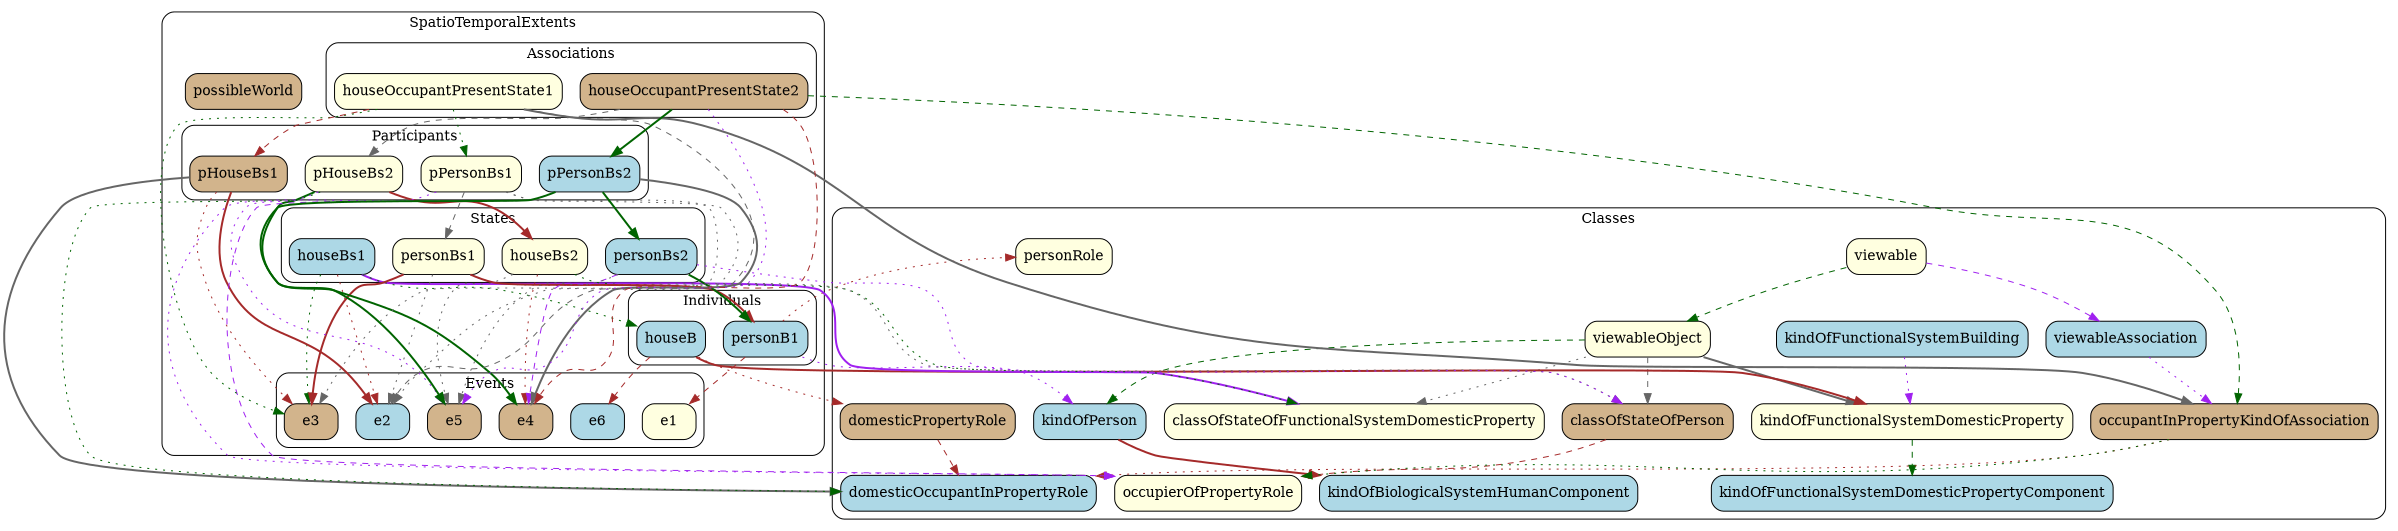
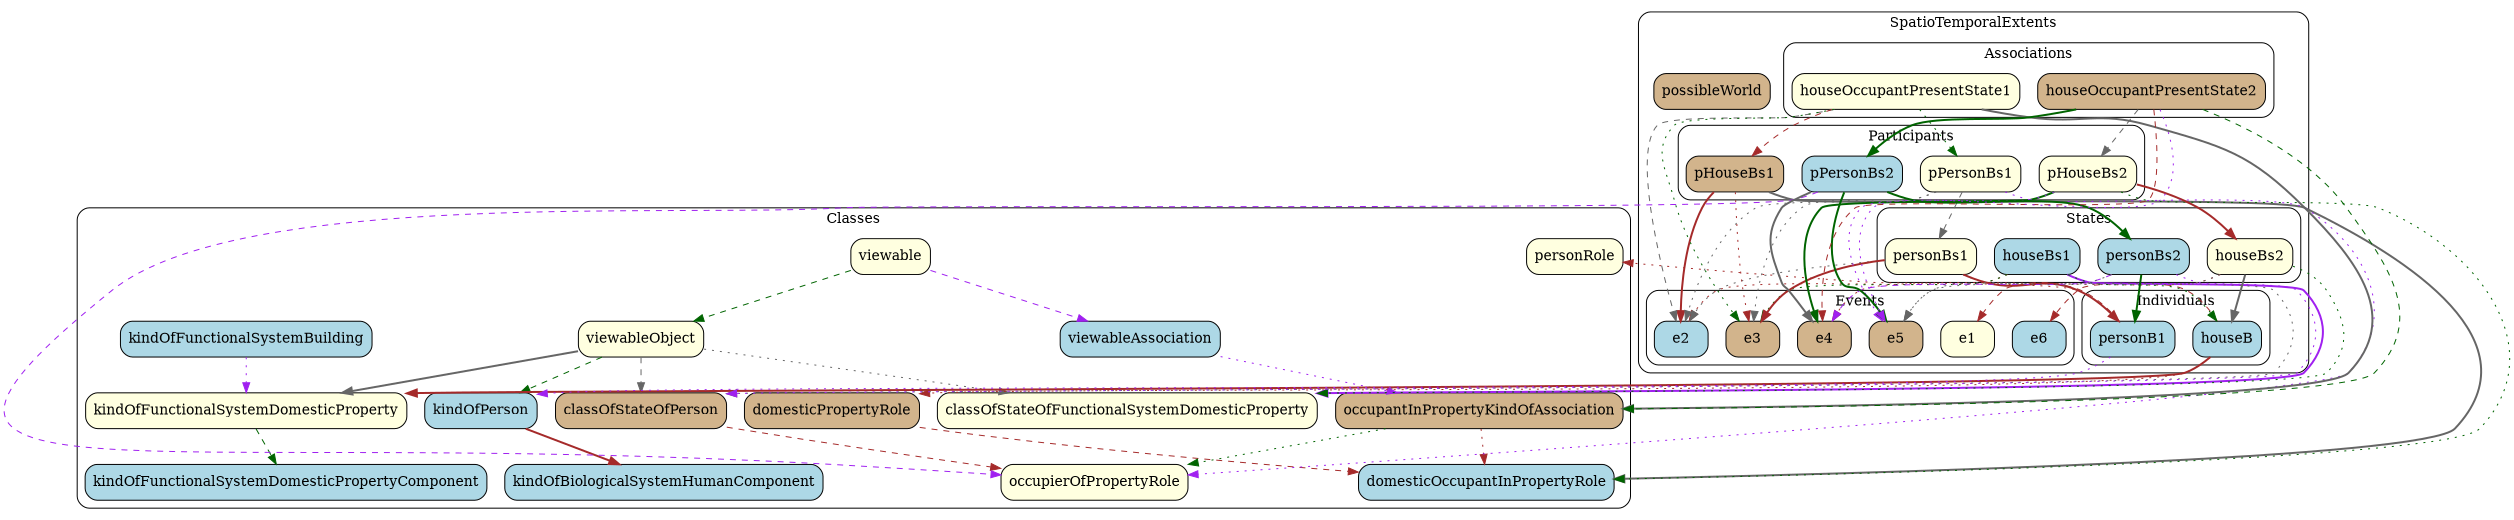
  digraph {
    rankdir=TB
    node [color=black fillcolor=lightblue shape=rect style="rounded,filled"]
    edge [color=brown style=dotted]
    classOfStateOfFunctionalSystemDomesticProperty [fillcolor=lightyellow]
    classOfStateOfPerson [fillcolor=tan]
    domesticOccupantInPropertyRole
    domesticPropertyRole [fillcolor=tan]
    kindOfBiologicalSystemHumanComponent
    kindOfFunctionalSystemBuilding
    kindOfFunctionalSystemDomesticProperty [fillcolor=lightyellow]
    kindOfFunctionalSystemDomesticPropertyComponent
    kindOfPerson
    occupantInPropertyKindOfAssociation [fillcolor=tan]
    occupierOfPropertyRole [fillcolor=lightyellow]
    personRole [fillcolor=lightyellow]
    viewable [fillcolor=lightyellow]
    viewableAssociation
    viewableObject [fillcolor=lightyellow]
    e1 [fillcolor=lightyellow]
    e2
    e3 [fillcolor=tan]
    e4 [fillcolor=tan]
    e5 [fillcolor=tan]
    e6
    houseB
    personB1
    houseBs1
    houseBs2 [fillcolor=lightyellow]
    personBs1 [fillcolor=lightyellow]
    personBs2
    pHouseBs1 [fillcolor=tan]
    pHouseBs2 [fillcolor=lightyellow]
    pPersonBs1 [fillcolor=lightyellow]
    pPersonBs2
    houseOccupantPresentState1 [fillcolor=lightyellow]
    houseOccupantPresentState2 [fillcolor=tan]
    possibleWorld [fillcolor=tan]
    subgraph cluster_1 {
      label=Classes
      style=rounded
      classOfStateOfFunctionalSystemDomesticProperty
      classOfStateOfPerson
      domesticOccupantInPropertyRole
      domesticPropertyRole
      kindOfBiologicalSystemHumanComponent
      kindOfFunctionalSystemBuilding
      kindOfFunctionalSystemDomesticProperty
      kindOfFunctionalSystemDomesticPropertyComponent
      kindOfPerson
      occupantInPropertyKindOfAssociation
      occupierOfPropertyRole
      personRole
      viewable
      viewableAssociation
      viewableObject
    }
    subgraph cluster_2 {
      label=SpatioTemporalExtents
      style=rounded
      possibleWorld
      subgraph cluster_3 {
        label=Events
        style=rounded
        e1
        e2
        e3
        e4
        e5
        e6
      }
      subgraph cluster_4 {
        label=Individuals
        style=rounded
        houseB
        personB1
      }
      subgraph cluster_5 {
        label=States
        style=rounded
        houseBs1
        houseBs2
        personBs1
        personBs2
      }
      subgraph cluster_6 {
        label=Participants
        style=rounded
        pHouseBs1
        pHouseBs2
        pPersonBs1
        pPersonBs2
      }
      subgraph cluster_7 {
        label=Associations
        style=rounded
        houseOccupantPresentState1
        houseOccupantPresentState2
      }
    }
    classOfStateOfPerson -> occupierOfPropertyRole [style=dashed]
    domesticPropertyRole -> domesticOccupantInPropertyRole [style=dashed]
    kindOfFunctionalSystemBuilding -> kindOfFunctionalSystemDomesticProperty [color=purple]
    kindOfFunctionalSystemDomesticProperty -> kindOfFunctionalSystemDomesticPropertyComponent [color=darkgreen style=dashed]
    kindOfPerson -> kindOfBiologicalSystemHumanComponent [style=bold]
    occupantInPropertyKindOfAssociation -> domesticOccupantInPropertyRole
    occupantInPropertyKindOfAssociation -> occupierOfPropertyRole [color=darkgreen]
    viewable -> viewableAssociation [color=purple style=dashed]
    viewable -> viewableObject [color=darkgreen style=dashed]
    viewableAssociation -> occupantInPropertyKindOfAssociation [color=purple]
    viewableObject -> classOfStateOfFunctionalSystemDomesticProperty [color=gray40]
    viewableObject -> classOfStateOfPerson [color=gray40 style=dashed]
    viewableObject -> kindOfFunctionalSystemDomesticProperty [color=gray40 style=bold]
    viewableObject -> kindOfPerson [color=darkgreen style=dashed]
    houseB -> domesticPropertyRole
    houseB -> kindOfFunctionalSystemDomesticProperty [style=bold]
    houseB -> e6 [style=dashed]
    personB1 -> kindOfPerson [color=purple]
    personB1 -> personRole
    personB1 -> e1 [style=dashed]
    houseBs1 -> classOfStateOfFunctionalSystemDomesticProperty [color=purple style=bold]
    houseBs1 -> e2
    houseBs1 -> e3 [color=darkgreen]
    houseBs1 -> houseB [color=darkgreen]
    houseBs2 -> classOfStateOfFunctionalSystemDomesticProperty [color=darkgreen]
    houseBs2 -> e4
    houseBs2 -> e5 [color=gray40]
+   houseBs2 -> houseB [color=gray40 style=bold]
    personBs1 -> classOfStateOfPerson [color=gray40]
    personBs1 -> e2 [color=gray40]
    personBs1 -> e3 [style=bold]
    personBs1 -> personB1 [style=bold]
    personBs2 -> classOfStateOfPerson [color=purple]
    personBs2 -> e4 [color=purple style=dashed]
    personBs2 -> e5 [color=gray40]
    personBs2 -> personB1 [color=darkgreen style=bold]
    pHouseBs1 -> domesticOccupantInPropertyRole [color=gray40 style=bold]
    pHouseBs1 -> e2 [style=bold]
    pHouseBs1 -> e3
    pHouseBs2 -> domesticOccupantInPropertyRole [color=darkgreen]
    pHouseBs2 -> e4 [color=darkgreen style=bold]
    pHouseBs2 -> e5 [color=purple]
    pHouseBs2 -> houseBs2 [style=bold]
    pPersonBs1 -> occupierOfPropertyRole [color=purple]
    pPersonBs1 -> e2 [color=gray40]
    pPersonBs1 -> e3 [color=gray40]
    pPersonBs1 -> personBs1 [color=gray40 style=dashed]
    pPersonBs2 -> occupierOfPropertyRole [color=purple style=dashed]
    pPersonBs2 -> e4 [color=gray40 style=bold]
    pPersonBs2 -> e5 [color=darkgreen style=bold]
    pPersonBs2 -> personBs2 [color=darkgreen style=bold]
    houseOccupantPresentState1 -> occupantInPropertyKindOfAssociation [color=gray40 style=bold]
    houseOccupantPresentState1 -> e2 [color=gray40 style=dashed]
    houseOccupantPresentState1 -> e3 [color=darkgreen]
    houseOccupantPresentState1 -> pHouseBs1 [style=dashed]
    houseOccupantPresentState1 -> pPersonBs1 [color=darkgreen]
    houseOccupantPresentState2 -> occupantInPropertyKindOfAssociation [color=darkgreen style=dashed]
    houseOccupantPresentState2 -> e4 [style=dashed]
    houseOccupantPresentState2 -> e5 [color=purple]
    houseOccupantPresentState2 -> pHouseBs2 [color=gray40 style=dashed]
    houseOccupantPresentState2 -> pPersonBs2 [color=darkgreen style=bold]
  }
